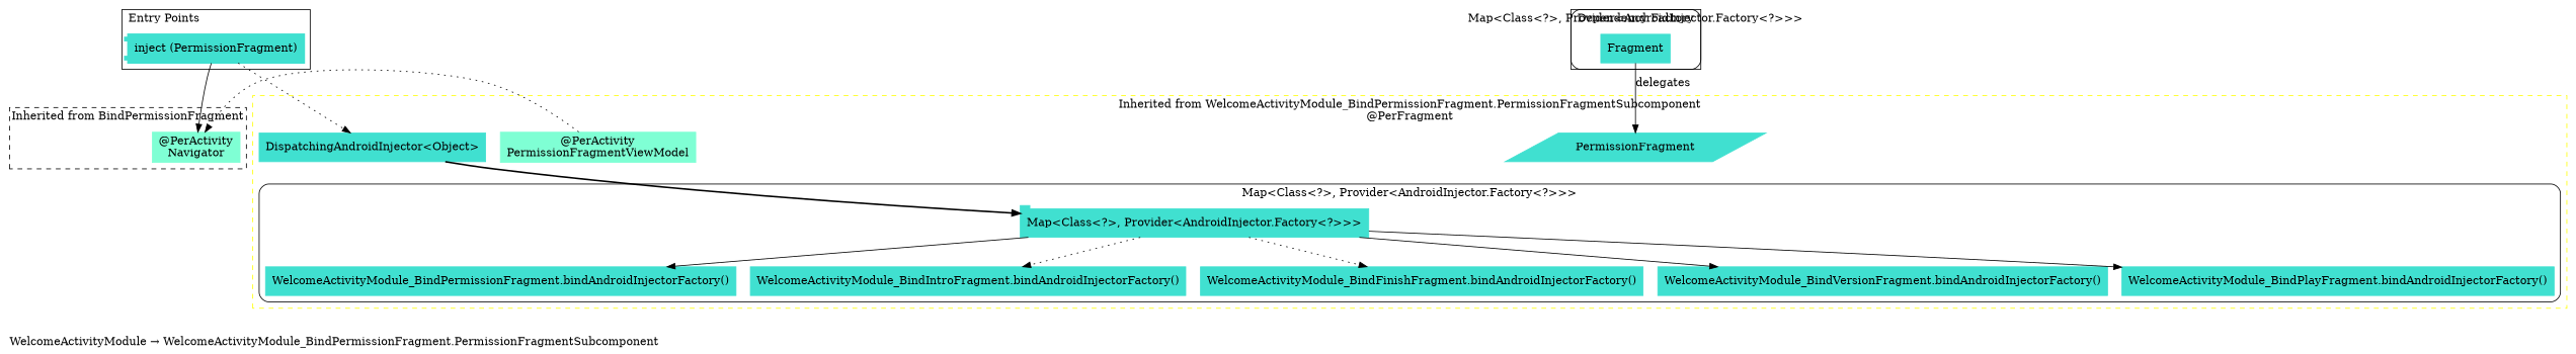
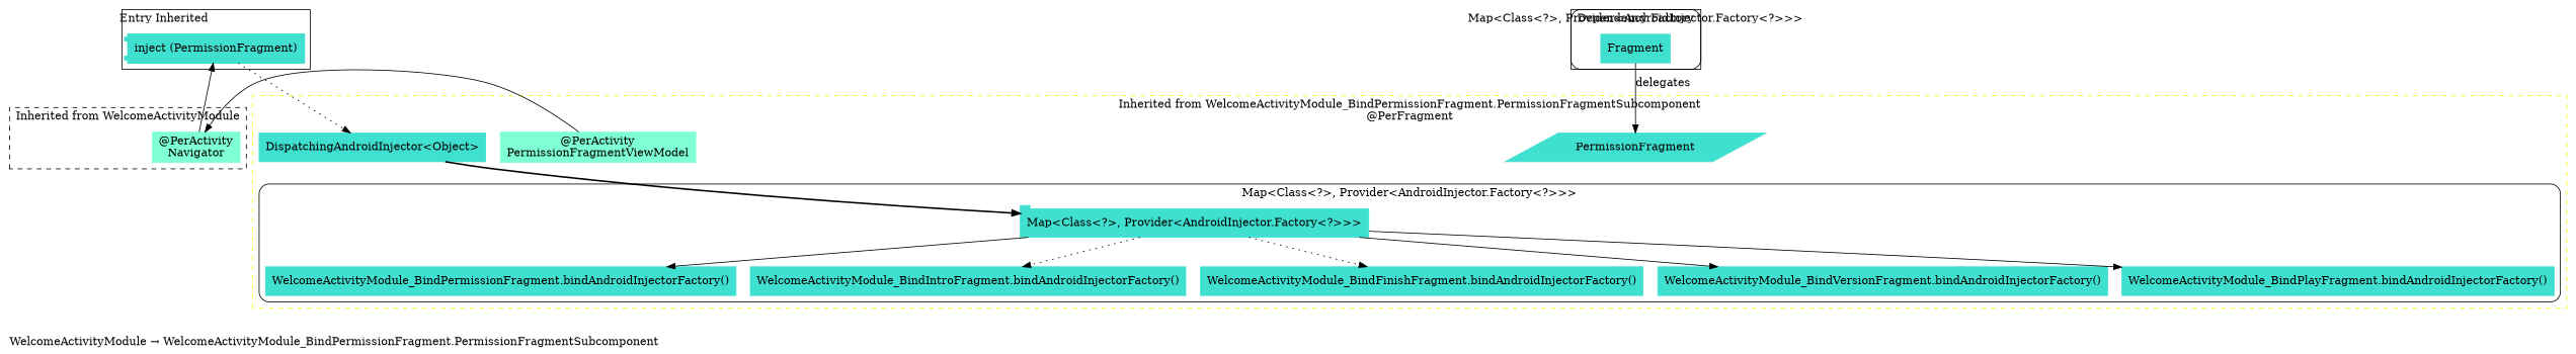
  digraph {
    compound=true
    label="WelcomeActivityModule → WelcomeActivityModule_BindPermissionFragment.PermissionFragmentSubcomponent"
    labeljust=l
    rankdir=TB
    node [color=turquoise shape=rectangle style=filled]
    edge [style=solid]
    n1 [label="Map<Class<?>, Provider<AndroidInjector.Factory<?>>>" shape=tab]
    n2 [label="WelcomeActivityModule_BindPermissionFragment.bindAndroidInjectorFactory()"]
    n3 [label="WelcomeActivityModule_BindIntroFragment.bindAndroidInjectorFactory()"]
    n4 [label="WelcomeActivityModule_BindFinishFragment.bindAndroidInjectorFactory()"]
    n5 [label="WelcomeActivityModule_BindVersionFragment.bindAndroidInjectorFactory()"]
    n6 [label="WelcomeActivityModule_BindPlayFragment.bindAndroidInjectorFactory()"]
    n7 [label="DispatchingAndroidInjector<Object>"]
    n8 [color=aquamarine label="@PerActivity\nPermissionFragmentViewModel"]
    n9 [label=PermissionFragment shape=parallelogram]
    n10 [label="inject (PermissionFragment)" penwidth=2 shape=component]
    n11 [label=Fragment]
    n12 [color=aquamarine label="@PerActivity\nNavigator"]
    subgraph cluster_1 {
      color=yellow1
      label="Inherited from WelcomeActivityModule_BindPermissionFragment.PermissionFragmentSubcomponent\n@PerFragment"
      labeljust=c
      style=dashed
      n7
      n8
      n9
      subgraph cluster_2 {
        color=black
        label=<Map<Class<?>, Provider<AndroidInjector.Factory<?>>>>
        labeljust=c
        style=rounded
        n1
        n2
        n3
        n4
        n5
        n6
      }
    }
    subgraph cluster_3 {
-     label="Entry Points"
+     label="Entry Inherited"
      n10
    }
    subgraph cluster_4 {
      label="Dependency Factory"
      n11
      subgraph cluster_5 {
        color=black
        label=<Map<Class<?>, Provider<AndroidInjector.Factory<?>>>>
        labeljust=c
        style=rounded
      }
    }
    subgraph cluster_6 {
      label=Subcomponents
      shape=folder
    }
    subgraph cluster_7 {
-     label="Inherited from BindPermissionFragment"
+     label="Inherited from WelcomeActivityModule"
      labeljust=c
      style=dashed
      n12
    }
    n1 -> n2
    n1 -> n3 [style=dotted]
    n1 -> n4 [style=dotted]
    n1 -> n5
    n1 -> n6
    n7 -> n1 [style=bold]
-   n8 -> n12 [style=dotted]
+   n8 -> n12
    n10 -> n7 [style=dotted]
-   n10 -> n12
+   n12 -> n10
    n11 -> n9 [label=delegates]
  }
